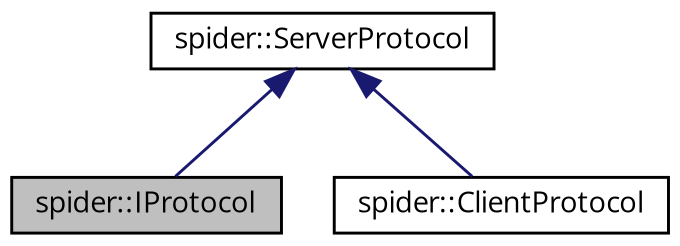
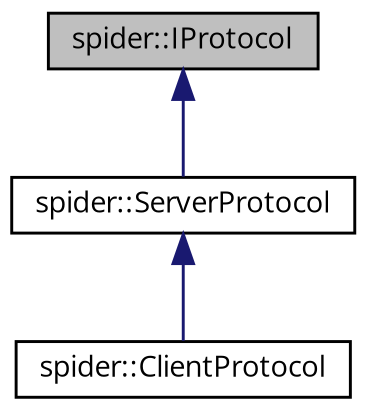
  digraph {
    fontname="Open Sans"
    node [color=black fillcolor=white fontname="Open Sans" fontsize=10 shape=record style=filled]
    edge [color=midnightblue dir=back fontname="Open Sans" fontsize=10 labelfontname=Helvetica labelfontsize=10 style=solid]
    n1 [fillcolor=grey75 fontcolor=black height=0.2 label="spider::IProtocol" width=0.4]
    n2 [height=0.2 label="spider::ServerProtocol" width=0.4]
    n3 [height=0.2 label="spider::ClientProtocol" width=0.4]
-   n2 -> n1
+   n1 -> n2
    n2 -> n3
  }
